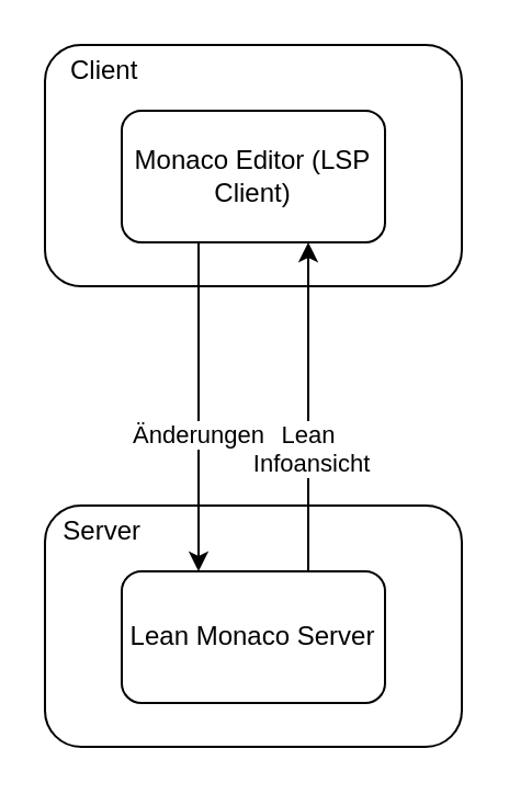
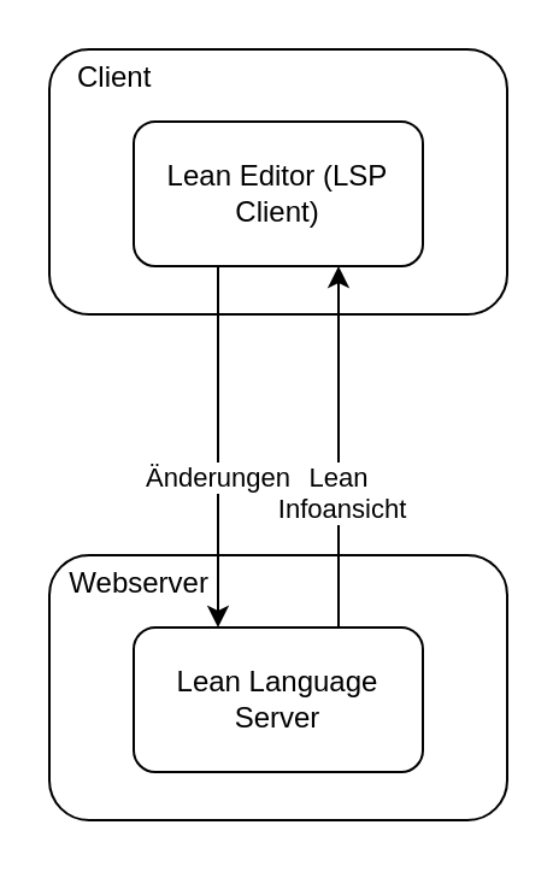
  <mxCell id="0" />
  <mxCell id="1" parent="0" />
- <mxCell id="2" value="&lt;div style=&quot;&quot;&gt;&lt;span style=&quot;background-color: initial;&quot;&gt;&amp;nbsp; Server&lt;/span&gt;&lt;/div&gt;&lt;br&gt;&lt;br&gt;&lt;br&gt;&lt;br&gt;&lt;br&gt;&lt;br&gt;" style="rounded=1;whiteSpace=wrap;html=1;align=left;fillColor=none;" parent="1" vertex="1"><mxGeometry x="20" y="230" width="190" height="110" as="geometry" /></mxCell>
- <mxCell id="3" value="Lean Monaco Server" style="rounded=1;whiteSpace=wrap;html=1;fillColor=none;" parent="1" vertex="1"><mxGeometry x="55" y="260" width="120" height="60" as="geometry" /></mxCell>
+ <mxCell id="2" value="&lt;div style=&quot;&quot;&gt;&lt;span style=&quot;background-color: initial;&quot;&gt;&amp;nbsp; Webserver&lt;/span&gt;&lt;/div&gt;&lt;br&gt;&lt;br&gt;&lt;br&gt;&lt;br&gt;&lt;br&gt;&lt;br&gt;" style="rounded=1;whiteSpace=wrap;html=1;align=left;fillColor=none;" parent="1" vertex="1"><mxGeometry x="20" y="230" width="190" height="110" as="geometry" /></mxCell>
+ <mxCell id="3" value="Lean Language Server" style="rounded=1;whiteSpace=wrap;html=1;fillColor=none;" parent="1" vertex="1"><mxGeometry x="55" y="260" width="120" height="60" as="geometry" /></mxCell>
  <mxCell id="4" value="&lt;div style=&quot;&quot;&gt;&lt;span style=&quot;background-color: initial;&quot;&gt;&amp;nbsp; &amp;nbsp;Client&lt;/span&gt;&lt;/div&gt;&lt;br&gt;&lt;br&gt;&lt;br&gt;&lt;br&gt;&lt;br&gt;&lt;br&gt;" style="rounded=1;whiteSpace=wrap;html=1;align=left;fillColor=none;" parent="1" vertex="1"><mxGeometry x="20" y="20" width="190" height="110" as="geometry" /></mxCell>
  <mxCell id="5" value="Lean&lt;br&gt;&amp;nbsp;Infoansicht" style="edgeStyle=orthogonalEdgeStyle;rounded=0;orthogonalLoop=1;jettySize=auto;html=1;labelBackgroundColor=default;verticalAlign=top;horizontal=1;labelPosition=center;verticalLabelPosition=bottom;align=center;startArrow=classic;startFill=1;endArrow=none;endFill=0;" parent="1" source="6" target="3" edge="1"><mxGeometry x="-0.002" relative="1" as="geometry"><Array as="points"><mxPoint x="140" y="170" /><mxPoint x="140" y="170" /></Array><mxPoint as="offset" /></mxGeometry></mxCell>
- <mxCell id="6" value="Monaco Editor (LSP Client)" style="rounded=1;whiteSpace=wrap;html=1;fillColor=none;" parent="1" vertex="1"><mxGeometry x="55" y="50" width="120" height="60" as="geometry" /></mxCell>
+ <mxCell id="6" value="Lean Editor (LSP Client)" style="rounded=1;whiteSpace=wrap;html=1;fillColor=none;" parent="1" vertex="1"><mxGeometry x="55" y="50" width="120" height="60" as="geometry" /></mxCell>
  <mxCell id="7" value="Änderungen" style="edgeStyle=orthogonalEdgeStyle;rounded=0;orthogonalLoop=1;jettySize=auto;html=1;labelBackgroundColor=default;verticalAlign=top;labelPosition=center;verticalLabelPosition=bottom;align=center;" parent="1" edge="1"><mxGeometry relative="1" as="geometry"><mxPoint x="90" y="110" as="sourcePoint" /><mxPoint x="90" y="260" as="targetPoint" /><Array as="points"><mxPoint x="90" y="170" /><mxPoint x="90" y="170" /></Array></mxGeometry></mxCell>
